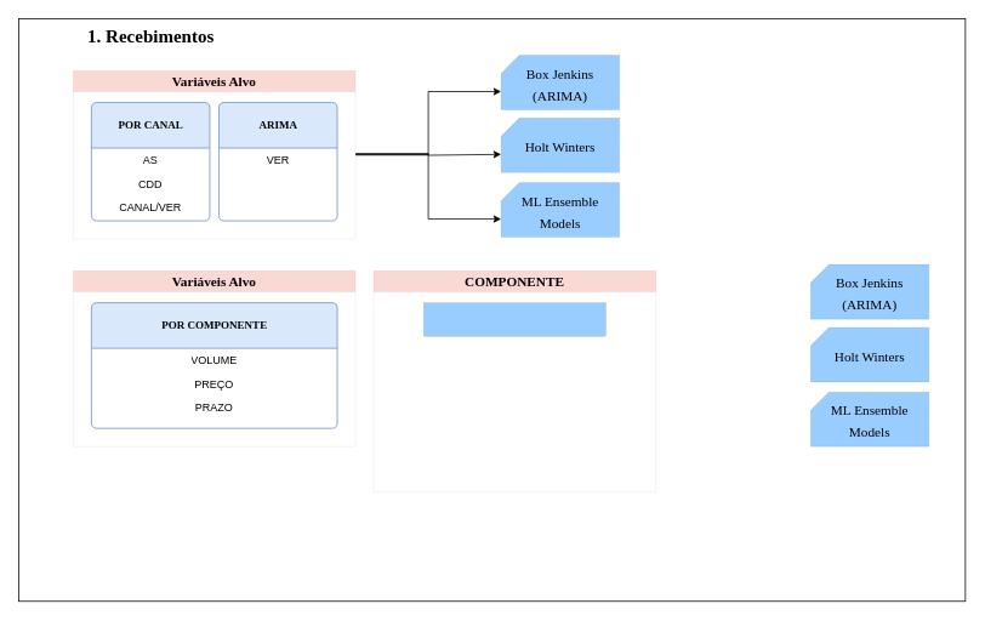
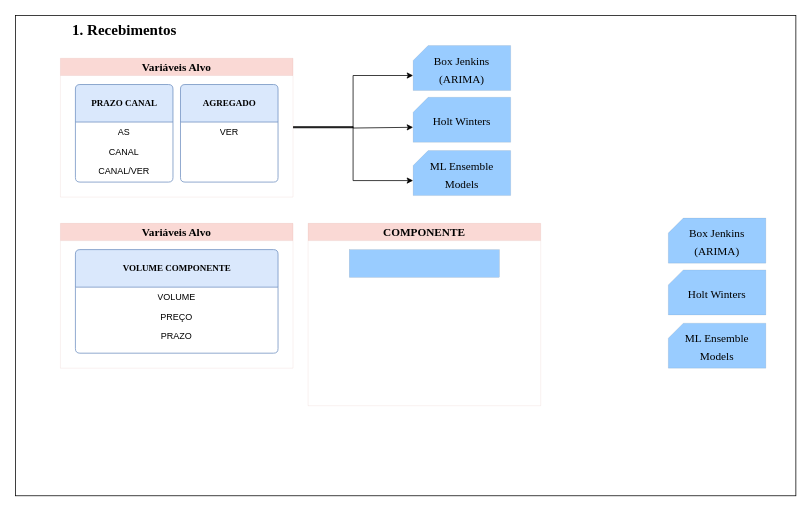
  <mxCell id="0" />
  <mxCell id="1" parent="0" />
  <mxCell id="2" value="" style="whiteSpace=wrap;html=1;" vertex="1" parent="1"><mxGeometry x="20" y="20" width="1040" height="640" as="geometry" /></mxCell>
  <mxCell id="3" value="1. Recebimentos" style="text;html=1;resizable=0;autosize=1;align=center;verticalAlign=middle;points=[];rounded=0;strokeWidth=0;fontSize=20;fontStyle=1;fontFamily=Lucida Console;" vertex="1" parent="1"><mxGeometry x="65" y="24" width="200" height="30" as="geometry" /></mxCell>
  <mxCell id="4" value="&lt;font style=&quot;font-size: 15px&quot;&gt;&lt;font style=&quot;font-size: 15px&quot;&gt;Box Jenkins&lt;br&gt;(AR&lt;/font&gt;IMA)&lt;/font&gt;" style="shape=card;whiteSpace=wrap;html=1;fontFamily=Lucida Console;fontSize=20;strokeWidth=0;fillColor=#99CCFF;size=20;" vertex="1" parent="1"><mxGeometry x="550" y="60" width="130" height="60" as="geometry" /></mxCell>
  <mxCell id="5" value="&lt;font style=&quot;font-size: 15px&quot;&gt;Holt Winters&lt;/font&gt;" style="shape=card;whiteSpace=wrap;html=1;fontFamily=Lucida Console;fontSize=20;strokeWidth=0;fillColor=#99CCFF;size=20;" vertex="1" parent="1"><mxGeometry x="550" y="129" width="130" height="60" as="geometry" /></mxCell>
  <mxCell id="6" value="&lt;font style=&quot;font-size: 15px&quot;&gt;ML Ensemble&lt;br&gt;Models&lt;/font&gt;" style="shape=card;whiteSpace=wrap;html=1;fontFamily=Lucida Console;fontSize=20;strokeWidth=0;fillColor=#99CCFF;size=20;" vertex="1" parent="1"><mxGeometry x="550" y="200" width="130" height="60" as="geometry" /></mxCell>
  <mxCell id="7" style="edgeStyle=orthogonalEdgeStyle;rounded=0;orthogonalLoop=1;jettySize=auto;html=1;entryX=0;entryY=0;entryDx=0;entryDy=40;entryPerimeter=0;fontFamily=Lucida Console;fontSize=15;" edge="1" parent="1" source="10" target="4"><mxGeometry relative="1" as="geometry" /></mxCell>
  <mxCell id="8" style="edgeStyle=orthogonalEdgeStyle;rounded=0;orthogonalLoop=1;jettySize=auto;html=1;entryX=0;entryY=0;entryDx=0;entryDy=40;entryPerimeter=0;fontFamily=Lucida Console;fontSize=15;" edge="1" parent="1" source="10" target="5"><mxGeometry relative="1" as="geometry"><Array as="points"><mxPoint x="470" y="168" /><mxPoint x="470" y="170" /></Array></mxGeometry></mxCell>
  <mxCell id="9" style="edgeStyle=orthogonalEdgeStyle;rounded=0;orthogonalLoop=1;jettySize=auto;html=1;entryX=0;entryY=0;entryDx=0;entryDy=40;entryPerimeter=0;fontFamily=Lucida Console;fontSize=15;" edge="1" parent="1" source="10" target="6"><mxGeometry relative="1" as="geometry" /></mxCell>
  <mxCell id="10" value="Variáveis Alvo" style="swimlane;fontFamily=Lucida Console;fontSize=15;strokeWidth=0;fillColor=#fad9d5;strokeColor=#ae4132;" vertex="1" parent="1"><mxGeometry x="80" y="77" width="310" height="185" as="geometry" /></mxCell>
- <mxCell id="11" value="&lt;b&gt;POR CANAL&lt;/b&gt;" style="swimlane;html=1;fontStyle=0;childLayout=stackLayout;horizontal=1;startSize=50;fillColor=#dae8fc;horizontalStack=0;resizeParent=1;resizeLast=0;collapsible=1;marginBottom=0;swimlaneFillColor=#ffffff;align=center;rounded=1;shadow=0;comic=0;labelBackgroundColor=none;strokeWidth=1;fontFamily=Verdana;fontSize=12;strokeColor=#6c8ebf;arcSize=4;" parent="1" vertex="1"><mxGeometry x="100" y="112" width="130" height="130" as="geometry" /></mxCell>
+ <mxCell id="11" value="&lt;b&gt;PRAZO CANAL&lt;/b&gt;" style="swimlane;html=1;fontStyle=0;childLayout=stackLayout;horizontal=1;startSize=50;fillColor=#dae8fc;horizontalStack=0;resizeParent=1;resizeLast=0;collapsible=1;marginBottom=0;swimlaneFillColor=#ffffff;align=center;rounded=1;shadow=0;comic=0;labelBackgroundColor=none;strokeWidth=1;fontFamily=Verdana;fontSize=12;strokeColor=#6c8ebf;arcSize=4;" parent="1" vertex="1"><mxGeometry x="100" y="112" width="130" height="130" as="geometry" /></mxCell>
  <mxCell id="12" value="AS" style="text;html=1;strokeColor=none;fillColor=none;spacingLeft=4;spacingRight=4;whiteSpace=wrap;overflow=hidden;rotatable=0;points=[[0,0.5],[1,0.5]];portConstraint=eastwest;align=center;" parent="11" vertex="1"><mxGeometry y="50" width="130" height="26" as="geometry" /></mxCell>
- <mxCell id="13" value="CDD" style="text;html=1;strokeColor=none;fillColor=none;spacingLeft=4;spacingRight=4;whiteSpace=wrap;overflow=hidden;rotatable=0;points=[[0,0.5],[1,0.5]];portConstraint=eastwest;align=center;" parent="11" vertex="1"><mxGeometry y="76" width="130" height="26" as="geometry" /></mxCell>
+ <mxCell id="13" value="CANAL" style="text;html=1;strokeColor=none;fillColor=none;spacingLeft=4;spacingRight=4;whiteSpace=wrap;overflow=hidden;rotatable=0;points=[[0,0.5],[1,0.5]];portConstraint=eastwest;align=center;" parent="11" vertex="1"><mxGeometry y="76" width="130" height="26" as="geometry" /></mxCell>
  <mxCell id="14" value="CANAL/VER" style="text;html=1;strokeColor=none;fillColor=none;spacingLeft=4;spacingRight=4;whiteSpace=wrap;overflow=hidden;rotatable=0;points=[[0,0.5],[1,0.5]];portConstraint=eastwest;align=center;" parent="11" vertex="1"><mxGeometry y="102" width="130" height="26" as="geometry" /></mxCell>
- <mxCell id="15" value="&lt;b&gt;ARIMA&lt;/b&gt;" style="swimlane;html=1;fontStyle=0;childLayout=stackLayout;horizontal=1;startSize=50;fillColor=#dae8fc;horizontalStack=0;resizeParent=1;resizeLast=0;collapsible=1;marginBottom=0;swimlaneFillColor=#ffffff;align=center;rounded=1;shadow=0;comic=0;labelBackgroundColor=none;strokeWidth=1;fontFamily=Verdana;fontSize=12;strokeColor=#6c8ebf;arcSize=4;" vertex="1" parent="1"><mxGeometry x="240" y="112" width="130" height="130" as="geometry" /></mxCell>
+ <mxCell id="15" value="&lt;b&gt;AGREGADO&lt;/b&gt;" style="swimlane;html=1;fontStyle=0;childLayout=stackLayout;horizontal=1;startSize=50;fillColor=#dae8fc;horizontalStack=0;resizeParent=1;resizeLast=0;collapsible=1;marginBottom=0;swimlaneFillColor=#ffffff;align=center;rounded=1;shadow=0;comic=0;labelBackgroundColor=none;strokeWidth=1;fontFamily=Verdana;fontSize=12;strokeColor=#6c8ebf;arcSize=4;" vertex="1" parent="1"><mxGeometry x="240" y="112" width="130" height="130" as="geometry" /></mxCell>
  <mxCell id="16" value="VER" style="text;html=1;strokeColor=none;fillColor=none;spacingLeft=4;spacingRight=4;whiteSpace=wrap;overflow=hidden;rotatable=0;points=[[0,0.5],[1,0.5]];portConstraint=eastwest;align=center;" vertex="1" parent="15"><mxGeometry y="50" width="130" height="26" as="geometry" /></mxCell>
  <mxCell id="17" value="&lt;font style=&quot;font-size: 15px&quot;&gt;&lt;font style=&quot;font-size: 15px&quot;&gt;Box Jenkins&lt;br&gt;(AR&lt;/font&gt;IMA)&lt;/font&gt;" style="shape=card;whiteSpace=wrap;html=1;fontFamily=Lucida Console;fontSize=20;strokeWidth=0;fillColor=#99CCFF;size=20;" vertex="1" parent="1"><mxGeometry x="890" y="290" width="130" height="60" as="geometry" /></mxCell>
  <mxCell id="18" value="&lt;font style=&quot;font-size: 15px&quot;&gt;Holt Winters&lt;/font&gt;" style="shape=card;whiteSpace=wrap;html=1;fontFamily=Lucida Console;fontSize=20;strokeWidth=0;fillColor=#99CCFF;size=20;" vertex="1" parent="1"><mxGeometry x="890" y="359" width="130" height="60" as="geometry" /></mxCell>
  <mxCell id="19" value="&lt;font style=&quot;font-size: 15px&quot;&gt;ML Ensemble&lt;br&gt;Models&lt;/font&gt;" style="shape=card;whiteSpace=wrap;html=1;fontFamily=Lucida Console;fontSize=20;strokeWidth=0;fillColor=#99CCFF;size=20;" vertex="1" parent="1"><mxGeometry x="890" y="430" width="130" height="60" as="geometry" /></mxCell>
  <mxCell id="20" value="Variáveis Alvo" style="swimlane;fontFamily=Lucida Console;fontSize=15;strokeWidth=0;fillColor=#fad9d5;strokeColor=#ae4132;" vertex="1" parent="1"><mxGeometry x="80" y="297" width="310" height="193" as="geometry" /></mxCell>
- <mxCell id="21" value="&lt;b&gt;POR COMPONENTE&lt;/b&gt;" style="swimlane;html=1;fontStyle=0;childLayout=stackLayout;horizontal=1;startSize=50;fillColor=#dae8fc;horizontalStack=0;resizeParent=1;resizeLast=0;collapsible=1;marginBottom=0;swimlaneFillColor=#ffffff;align=center;rounded=1;shadow=0;comic=0;labelBackgroundColor=none;strokeWidth=1;fontFamily=Verdana;fontSize=12;strokeColor=#6c8ebf;arcSize=4;" vertex="1" parent="1"><mxGeometry x="100" y="332" width="270" height="138" as="geometry" /></mxCell>
+ <mxCell id="21" value="&lt;b&gt;VOLUME COMPONENTE&lt;/b&gt;" style="swimlane;html=1;fontStyle=0;childLayout=stackLayout;horizontal=1;startSize=50;fillColor=#dae8fc;horizontalStack=0;resizeParent=1;resizeLast=0;collapsible=1;marginBottom=0;swimlaneFillColor=#ffffff;align=center;rounded=1;shadow=0;comic=0;labelBackgroundColor=none;strokeWidth=1;fontFamily=Verdana;fontSize=12;strokeColor=#6c8ebf;arcSize=4;" vertex="1" parent="1"><mxGeometry x="100" y="332" width="270" height="138" as="geometry" /></mxCell>
  <mxCell id="22" value="VOLUME" style="text;html=1;strokeColor=none;fillColor=none;spacingLeft=4;spacingRight=4;whiteSpace=wrap;overflow=hidden;rotatable=0;points=[[0,0.5],[1,0.5]];portConstraint=eastwest;align=center;" vertex="1" parent="21"><mxGeometry y="50" width="270" height="26" as="geometry" /></mxCell>
  <mxCell id="23" value="PREÇO" style="text;html=1;strokeColor=none;fillColor=none;spacingLeft=4;spacingRight=4;whiteSpace=wrap;overflow=hidden;rotatable=0;points=[[0,0.5],[1,0.5]];portConstraint=eastwest;align=center;" vertex="1" parent="21"><mxGeometry y="76" width="270" height="26" as="geometry" /></mxCell>
  <mxCell id="24" value="PRAZO" style="text;html=1;strokeColor=none;fillColor=none;spacingLeft=4;spacingRight=4;whiteSpace=wrap;overflow=hidden;rotatable=0;points=[[0,0.5],[1,0.5]];portConstraint=eastwest;align=center;" vertex="1" parent="21"><mxGeometry y="102" width="270" height="26" as="geometry" /></mxCell>
  <mxCell id="25" value="COMPONENTE" style="swimlane;fontFamily=Lucida Console;fontSize=15;strokeWidth=0;fillColor=#fad9d5;strokeColor=#ae4132;" vertex="1" parent="1"><mxGeometry x="410" y="297" width="310" height="243" as="geometry" /></mxCell>
  <mxCell id="26" value="" style="whiteSpace=wrap;html=1;fontFamily=Lucida Console;fontSize=15;strokeWidth=0;fillColor=#99CCFF;" vertex="1" parent="25"><mxGeometry x="55" y="35" width="200" height="37" as="geometry" /></mxCell>
